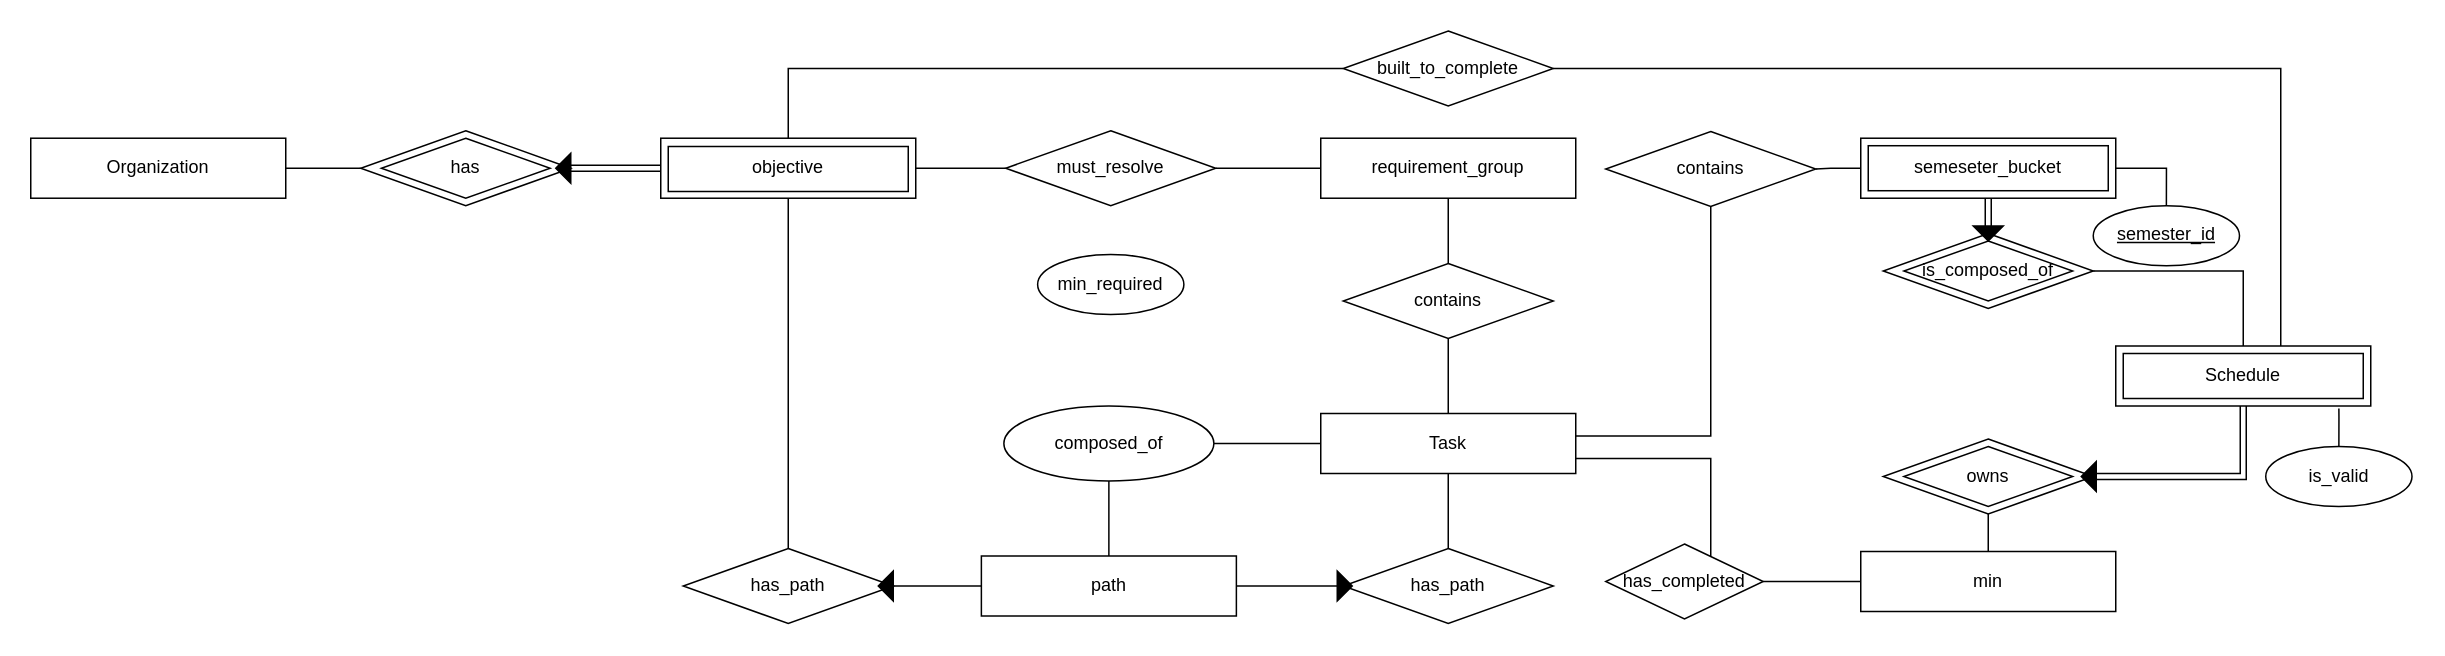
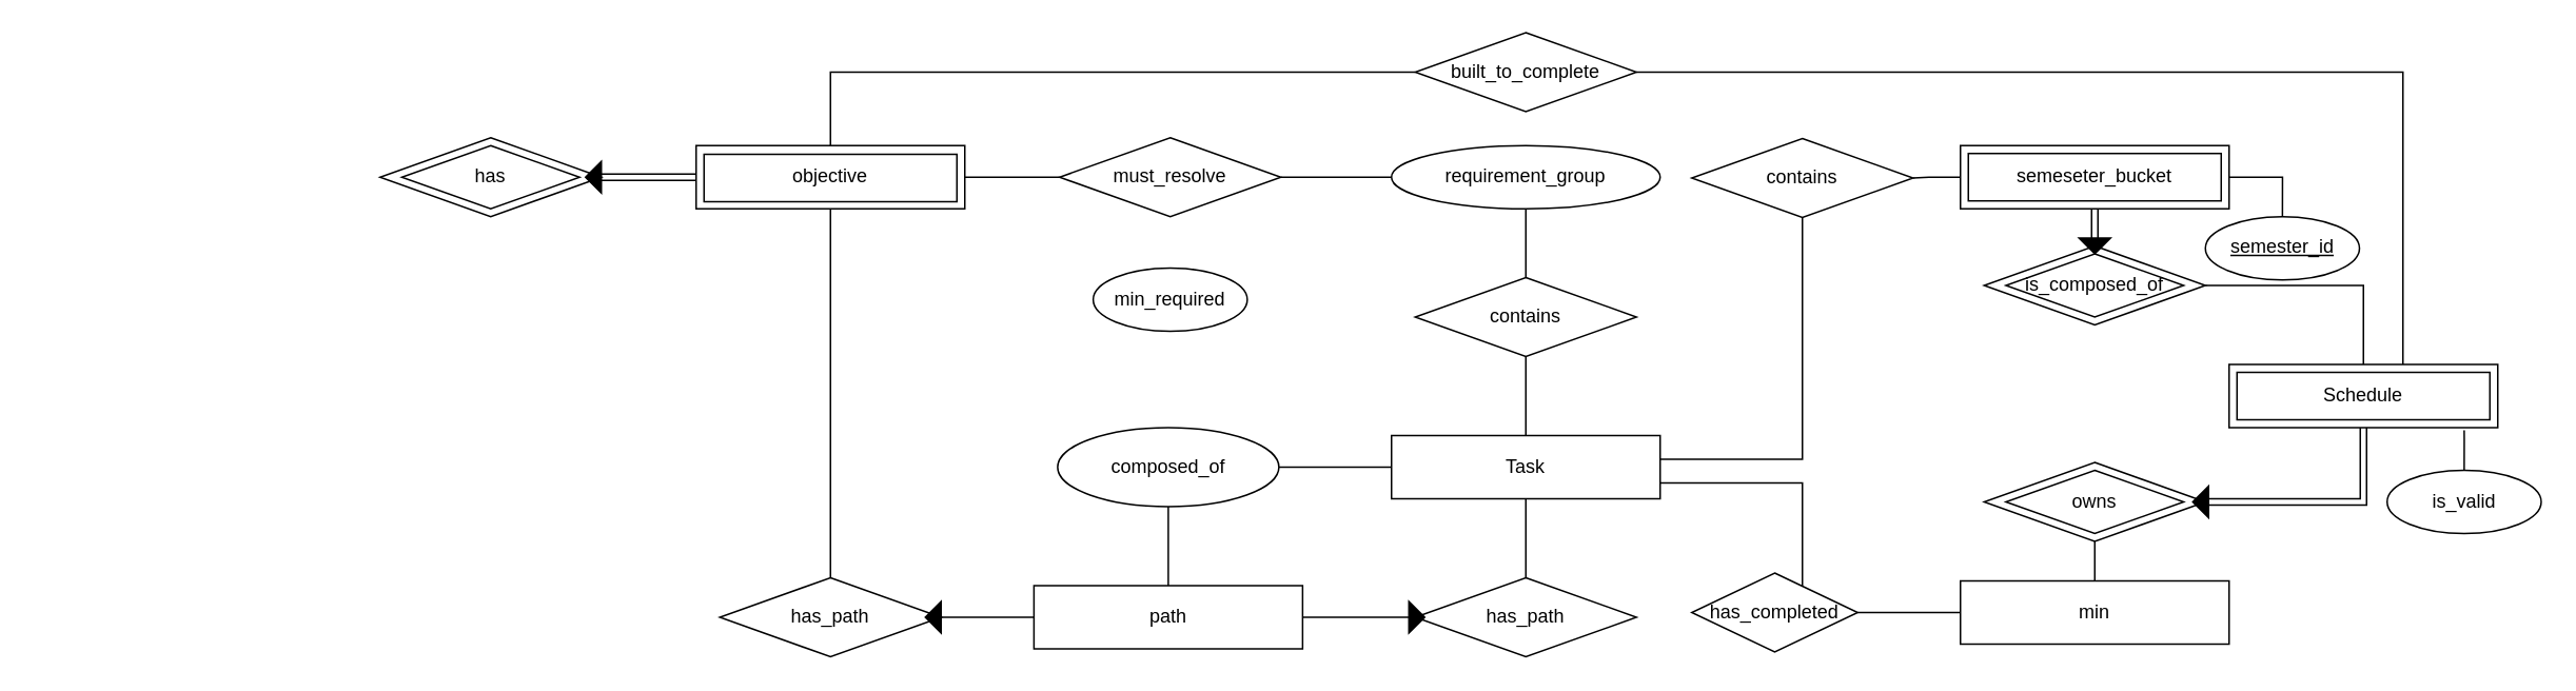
  <mxCell id="0" />
  <mxCell id="1" parent="0" />
- <mxCell id="2" style="edgeStyle=orthogonalEdgeStyle;rounded=0;orthogonalLoop=1;jettySize=auto;html=1;entryX=0;entryY=0.5;entryDx=0;entryDy=0;startArrow=none;startFill=0;endArrow=none;endFill=0;" edge="1" parent="1" source="3" target="19"><mxGeometry relative="1" as="geometry" /></mxCell>
- <mxCell id="3" value="Organization" style="rounded=0;whiteSpace=wrap;html=1;" vertex="1" parent="1"><mxGeometry x="20" y="91.48" width="170" height="40" as="geometry" /></mxCell>
  <mxCell id="4" style="edgeStyle=orthogonalEdgeStyle;rounded=0;orthogonalLoop=1;jettySize=auto;html=1;entryX=1;entryY=0.5;entryDx=0;entryDy=0;startArrow=none;startFill=0;endArrow=none;endFill=0;shape=link;" edge="1" parent="1" source="7" target="19"><mxGeometry relative="1" as="geometry" /></mxCell>
  <mxCell id="5" style="edgeStyle=orthogonalEdgeStyle;rounded=0;orthogonalLoop=1;jettySize=auto;html=1;entryX=0;entryY=0.5;entryDx=0;entryDy=0;startArrow=none;startFill=0;endArrow=none;endFill=0;" edge="1" parent="1" source="7" target="22"><mxGeometry relative="1" as="geometry" /></mxCell>
  <mxCell id="6" style="edgeStyle=orthogonalEdgeStyle;rounded=0;orthogonalLoop=1;jettySize=auto;html=1;entryX=0.5;entryY=0;entryDx=0;entryDy=0;startArrow=none;startFill=0;endArrow=none;endFill=0;" edge="1" parent="1" source="7" target="36"><mxGeometry relative="1" as="geometry" /></mxCell>
  <mxCell id="7" value="objective" style="rounded=0;whiteSpace=wrap;html=1;" vertex="1" parent="1"><mxGeometry x="440" y="91.48" width="170" height="40" as="geometry" /></mxCell>
  <mxCell id="8" style="edgeStyle=orthogonalEdgeStyle;rounded=0;orthogonalLoop=1;jettySize=auto;html=1;entryX=1;entryY=0.5;entryDx=0;entryDy=0;startArrow=none;startFill=0;endArrow=none;endFill=0;shape=link;" edge="1" parent="1" source="10" target="18"><mxGeometry relative="1" as="geometry"><Array as="points"><mxPoint x="1495" y="317" /></Array></mxGeometry></mxCell>
  <mxCell id="9" style="edgeStyle=orthogonalEdgeStyle;rounded=0;orthogonalLoop=1;jettySize=auto;html=1;startArrow=none;startFill=0;endArrow=none;endFill=0;entryX=1;entryY=0.5;entryDx=0;entryDy=0;" edge="1" parent="1" source="10" target="56"><mxGeometry relative="1" as="geometry"><mxPoint y="30" as="targetPoint" x="1360" /><Array as="points"><mxPoint x="1520" y="45" /></Array></mxGeometry></mxCell>
  <mxCell id="10" value="Schedule" style="rounded=0;whiteSpace=wrap;html=1;" vertex="1" parent="1"><mxGeometry x="1410" y="230" width="170" height="40" as="geometry" /></mxCell>
  <mxCell id="11" style="edgeStyle=orthogonalEdgeStyle;rounded=0;orthogonalLoop=1;jettySize=auto;html=1;entryX=0.5;entryY=1;entryDx=0;entryDy=0;startArrow=none;startFill=0;endArrow=none;endFill=0;" edge="1" parent="1" source="13" target="18"><mxGeometry relative="1" as="geometry" /></mxCell>
  <mxCell id="12" style="edgeStyle=orthogonalEdgeStyle;rounded=0;orthogonalLoop=1;jettySize=auto;html=1;entryX=1;entryY=0.5;entryDx=0;entryDy=0;startArrow=none;startFill=0;endArrow=none;endFill=0;" edge="1" parent="1" source="13" target="48"><mxGeometry relative="1" as="geometry" /></mxCell>
  <mxCell id="13" value="min" style="rounded=0;whiteSpace=wrap;html=1;" vertex="1" parent="1"><mxGeometry x="1240" y="367" width="170" height="40" as="geometry" /></mxCell>
  <mxCell id="14" style="edgeStyle=orthogonalEdgeStyle;rounded=0;orthogonalLoop=1;jettySize=auto;html=1;entryX=1;entryY=0.5;entryDx=0;entryDy=0;startArrow=none;startFill=0;endArrow=none;endFill=0;" edge="1" parent="1" source="15" target="50"><mxGeometry relative="1" as="geometry" /></mxCell>
  <mxCell id="15" value="semeseter_bucket" style="rounded=0;whiteSpace=wrap;html=1;" vertex="1" parent="1"><mxGeometry x="1240" y="91.48" width="170" height="40" as="geometry" /></mxCell>
  <mxCell id="16" style="edgeStyle=orthogonalEdgeStyle;rounded=0;orthogonalLoop=1;jettySize=auto;html=1;entryX=0.5;entryY=0;entryDx=0;entryDy=0;startArrow=none;startFill=0;endArrow=none;endFill=0;" edge="1" parent="1" source="17" target="24"><mxGeometry relative="1" as="geometry" /></mxCell>
- <mxCell id="17" value="requirement_group" style="rounded=0;whiteSpace=wrap;html=1;" vertex="1" parent="1"><mxGeometry x="880" y="91.48" width="170" height="40" as="geometry" /></mxCell>
+ <mxCell id="17" value="requirement_group" style="ellipse;whiteSpace=wrap;html=1;" vertex="1" parent="1"><mxGeometry x="880" y="91.48" width="170" height="40" as="geometry" /></mxCell>
  <mxCell id="18" value="owns" style="rhombus;whiteSpace=wrap;html=1;fillColor=default;" vertex="1" parent="1"><mxGeometry x="1255" y="292" width="140" height="50" as="geometry" /></mxCell>
  <mxCell id="19" value="has" style="rhombus;whiteSpace=wrap;html=1;fillColor=default;" vertex="1" parent="1"><mxGeometry x="240" y="86.48" width="140" height="50" as="geometry" /></mxCell>
  <mxCell id="20" value="" style="triangle;whiteSpace=wrap;html=1;fillColor=#000000;rotation=-180;" vertex="1" parent="1"><mxGeometry x="370" y="101.48" width="10" height="20" as="geometry" /></mxCell>
  <mxCell id="21" style="edgeStyle=orthogonalEdgeStyle;rounded=0;orthogonalLoop=1;jettySize=auto;html=1;entryX=0;entryY=0.5;entryDx=0;entryDy=0;startArrow=none;startFill=0;endArrow=none;endFill=0;" edge="1" parent="1" source="22" target="17"><mxGeometry relative="1" as="geometry" /></mxCell>
  <mxCell id="22" value="must_resolve" style="rhombus;whiteSpace=wrap;html=1;fillColor=default;" vertex="1" parent="1"><mxGeometry x="670" y="86.48" width="140" height="50" as="geometry" /></mxCell>
  <mxCell id="23" style="edgeStyle=orthogonalEdgeStyle;rounded=0;orthogonalLoop=1;jettySize=auto;html=1;entryX=0.5;entryY=0;entryDx=0;entryDy=0;startArrow=none;startFill=0;endArrow=none;endFill=0;" edge="1" parent="1" source="24" target="30"><mxGeometry relative="1" as="geometry" /></mxCell>
  <mxCell id="24" value="contains" style="rhombus;whiteSpace=wrap;html=1;fillColor=default;" vertex="1" parent="1"><mxGeometry x="895" y="175" width="140" height="50" as="geometry" /></mxCell>
  <mxCell id="25" value="min_required" style="ellipse;whiteSpace=wrap;html=1;" vertex="1" parent="1"><mxGeometry x="691.25" y="169" width="97.5" height="40" as="geometry" /></mxCell>
  <mxCell id="26" style="edgeStyle=none;rounded=0;orthogonalLoop=1;jettySize=auto;html=1;entryX=0.5;entryY=1;entryDx=0;entryDy=0;endArrow=none;endFill=0;" edge="1" parent="1" source="28" target="33"><mxGeometry relative="1" as="geometry" /></mxCell>
  <mxCell id="27" style="edgeStyle=orthogonalEdgeStyle;rounded=0;orthogonalLoop=1;jettySize=auto;html=1;entryX=0;entryY=0.5;entryDx=0;entryDy=0;startArrow=none;startFill=0;endArrow=none;endFill=0;" edge="1" parent="1" source="28" target="31"><mxGeometry relative="1" as="geometry" /></mxCell>
  <mxCell id="28" value="path" style="rounded=0;whiteSpace=wrap;html=1;" vertex="1" parent="1"><mxGeometry x="653.75" y="370" width="170" height="40" as="geometry" /></mxCell>
  <mxCell id="29" style="edgeStyle=none;rounded=0;orthogonalLoop=1;jettySize=auto;html=1;entryX=0.5;entryY=0;entryDx=0;entryDy=0;endArrow=none;endFill=0;" edge="1" parent="1" source="30" target="31"><mxGeometry relative="1" as="geometry" /></mxCell>
  <mxCell id="30" value="Task" style="rounded=0;whiteSpace=wrap;html=1;" vertex="1" parent="1"><mxGeometry x="880" y="275" width="170" height="40" as="geometry" /></mxCell>
  <mxCell id="31" value="has_path" style="rhombus;whiteSpace=wrap;html=1;fillColor=default;" vertex="1" parent="1"><mxGeometry x="895" y="365" width="140" height="50" as="geometry" /></mxCell>
  <mxCell id="32" style="edgeStyle=orthogonalEdgeStyle;rounded=0;orthogonalLoop=1;jettySize=auto;html=1;entryX=0;entryY=0.5;entryDx=0;entryDy=0;startArrow=none;startFill=0;endArrow=none;endFill=0;" edge="1" parent="1" source="33" target="30"><mxGeometry relative="1" as="geometry" /></mxCell>
  <mxCell id="33" value="composed_of" style="ellipse;whiteSpace=wrap;html=1;fillColor=default;" vertex="1" parent="1"><mxGeometry x="668.75" y="270" width="140" height="50" as="geometry" /></mxCell>
  <mxCell id="34" value="" style="triangle;whiteSpace=wrap;html=1;fillColor=#000000;rotation=0;" vertex="1" parent="1"><mxGeometry x="891" y="380" width="10" height="20" as="geometry" /></mxCell>
  <mxCell id="35" style="edgeStyle=orthogonalEdgeStyle;rounded=0;orthogonalLoop=1;jettySize=auto;html=1;entryX=0;entryY=0.5;entryDx=0;entryDy=0;startArrow=none;startFill=0;endArrow=none;endFill=0;" edge="1" parent="1" source="36" target="28"><mxGeometry relative="1" as="geometry" /></mxCell>
  <mxCell id="36" value="has_path" style="rhombus;whiteSpace=wrap;html=1;fillColor=default;" vertex="1" parent="1"><mxGeometry x="455" y="365" width="140" height="50" as="geometry" /></mxCell>
  <mxCell id="37" value="" style="triangle;whiteSpace=wrap;html=1;fillColor=#000000;rotation=-180;" vertex="1" parent="1"><mxGeometry x="585" y="380" width="10" height="20" as="geometry" /></mxCell>
  <mxCell id="38" value="" style="triangle;whiteSpace=wrap;html=1;fillColor=#000000;rotation=-180;" vertex="1" parent="1"><mxGeometry x="1387" y="307" width="10" height="20" as="geometry" /></mxCell>
  <mxCell id="39" value="" style="rounded=0;whiteSpace=wrap;html=1;fillColor=none;" vertex="1" parent="1"><mxGeometry x="1415" y="235" width="160" height="30" as="geometry" /></mxCell>
  <mxCell id="40" value="" style="rhombus;whiteSpace=wrap;html=1;fillColor=none;" vertex="1" parent="1"><mxGeometry x="1268.75" y="297" width="112.5" height="40" as="geometry" /></mxCell>
  <mxCell id="41" style="edgeStyle=orthogonalEdgeStyle;rounded=0;orthogonalLoop=1;jettySize=auto;html=1;entryX=0.5;entryY=1;entryDx=0;entryDy=0;startArrow=none;startFill=0;endArrow=none;endFill=0;shape=link;" edge="1" parent="1" source="43" target="15"><mxGeometry relative="1" as="geometry" /></mxCell>
  <mxCell id="42" style="edgeStyle=orthogonalEdgeStyle;rounded=0;orthogonalLoop=1;jettySize=auto;html=1;entryX=0.5;entryY=0;entryDx=0;entryDy=0;startArrow=none;startFill=0;endArrow=none;endFill=0;" edge="1" parent="1" source="43" target="10"><mxGeometry relative="1" as="geometry" /></mxCell>
  <mxCell id="43" value="is_composed_of" style="rhombus;whiteSpace=wrap;html=1;fillColor=default;" vertex="1" parent="1"><mxGeometry x="1255" y="155" width="140" height="50" as="geometry" /></mxCell>
  <mxCell id="44" value="" style="rhombus;whiteSpace=wrap;html=1;fillColor=none;" vertex="1" parent="1"><mxGeometry x="1268.75" y="160" width="112.5" height="40" as="geometry" /></mxCell>
  <mxCell id="45" value="" style="rounded=0;whiteSpace=wrap;html=1;fillColor=none;" vertex="1" parent="1"><mxGeometry x="1245" y="96.48" width="160" height="30" as="geometry" /></mxCell>
  <mxCell id="46" value="" style="triangle;whiteSpace=wrap;html=1;fillColor=#000000;rotation=90;" vertex="1" parent="1"><mxGeometry x="1320" y="145" width="10" height="20" as="geometry" /></mxCell>
  <mxCell id="47" style="edgeStyle=orthogonalEdgeStyle;rounded=0;orthogonalLoop=1;jettySize=auto;html=1;entryX=1;entryY=0.75;entryDx=0;entryDy=0;startArrow=none;startFill=0;endArrow=none;endFill=0;" edge="1" parent="1" source="48" target="30"><mxGeometry relative="1" as="geometry"><Array as="points"><mxPoint x="1140" y="305" /></Array></mxGeometry></mxCell>
  <mxCell id="48" value="has_completed" style="rhombus;whiteSpace=wrap;html=1;fillColor=default;" vertex="1" parent="1"><mxGeometry x="1070" y="362" width="105" height="50" as="geometry" /></mxCell>
  <mxCell id="49" style="edgeStyle=orthogonalEdgeStyle;rounded=0;orthogonalLoop=1;jettySize=auto;html=1;startArrow=none;startFill=0;endArrow=none;endFill=0;" edge="1" parent="1" source="50"><mxGeometry relative="1" as="geometry"><mxPoint x="1050" y="290" as="targetPoint" /><Array as="points"><mxPoint x="1140" y="290" /></Array></mxGeometry></mxCell>
  <mxCell id="50" value="contains" style="rhombus;whiteSpace=wrap;html=1;fillColor=default;" vertex="1" parent="1"><mxGeometry x="1070" y="87" width="140" height="50" as="geometry" /></mxCell>
  <mxCell id="51" style="edgeStyle=orthogonalEdgeStyle;rounded=0;orthogonalLoop=1;jettySize=auto;html=1;entryX=0.875;entryY=1.041;entryDx=0;entryDy=0;entryPerimeter=0;startArrow=none;startFill=0;endArrow=none;endFill=0;" edge="1" parent="1" source="52" target="10"><mxGeometry relative="1" as="geometry" /></mxCell>
  <mxCell id="52" value="is_valid" style="ellipse;whiteSpace=wrap;html=1;" vertex="1" parent="1"><mxGeometry x="1510" y="297" width="97.5" height="40" as="geometry" /></mxCell>
  <mxCell id="53" style="edgeStyle=orthogonalEdgeStyle;rounded=0;orthogonalLoop=1;jettySize=auto;html=1;entryX=1;entryY=0.5;entryDx=0;entryDy=0;startArrow=none;startFill=0;endArrow=none;endFill=0;" edge="1" parent="1" source="54" target="15"><mxGeometry relative="1" as="geometry" /></mxCell>
  <mxCell id="54" value="&lt;u&gt;semester_id&lt;/u&gt;" style="ellipse;whiteSpace=wrap;html=1;" vertex="1" parent="1"><mxGeometry x="1395" y="136.48" width="97.5" height="40" as="geometry" /></mxCell>
  <mxCell id="55" style="edgeStyle=orthogonalEdgeStyle;rounded=0;orthogonalLoop=1;jettySize=auto;html=1;entryX=0.5;entryY=0;entryDx=0;entryDy=0;startArrow=none;startFill=0;endArrow=none;endFill=0;" edge="1" parent="1" source="56" target="7"><mxGeometry relative="1" as="geometry" /></mxCell>
  <mxCell id="56" value="built_to_complete" style="rhombus;whiteSpace=wrap;html=1;fillColor=default;" vertex="1" parent="1"><mxGeometry x="895" y="20" width="140" height="50" as="geometry" /></mxCell>
  <mxCell id="57" value="" style="rounded=0;whiteSpace=wrap;html=1;fillColor=none;" vertex="1" parent="1"><mxGeometry x="445" y="97" width="160" height="30" as="geometry" /></mxCell>
  <mxCell id="58" value="" style="rhombus;whiteSpace=wrap;html=1;fillColor=none;" vertex="1" parent="1"><mxGeometry x="253.75" y="91.48" width="112.5" height="40" as="geometry" /></mxCell>
